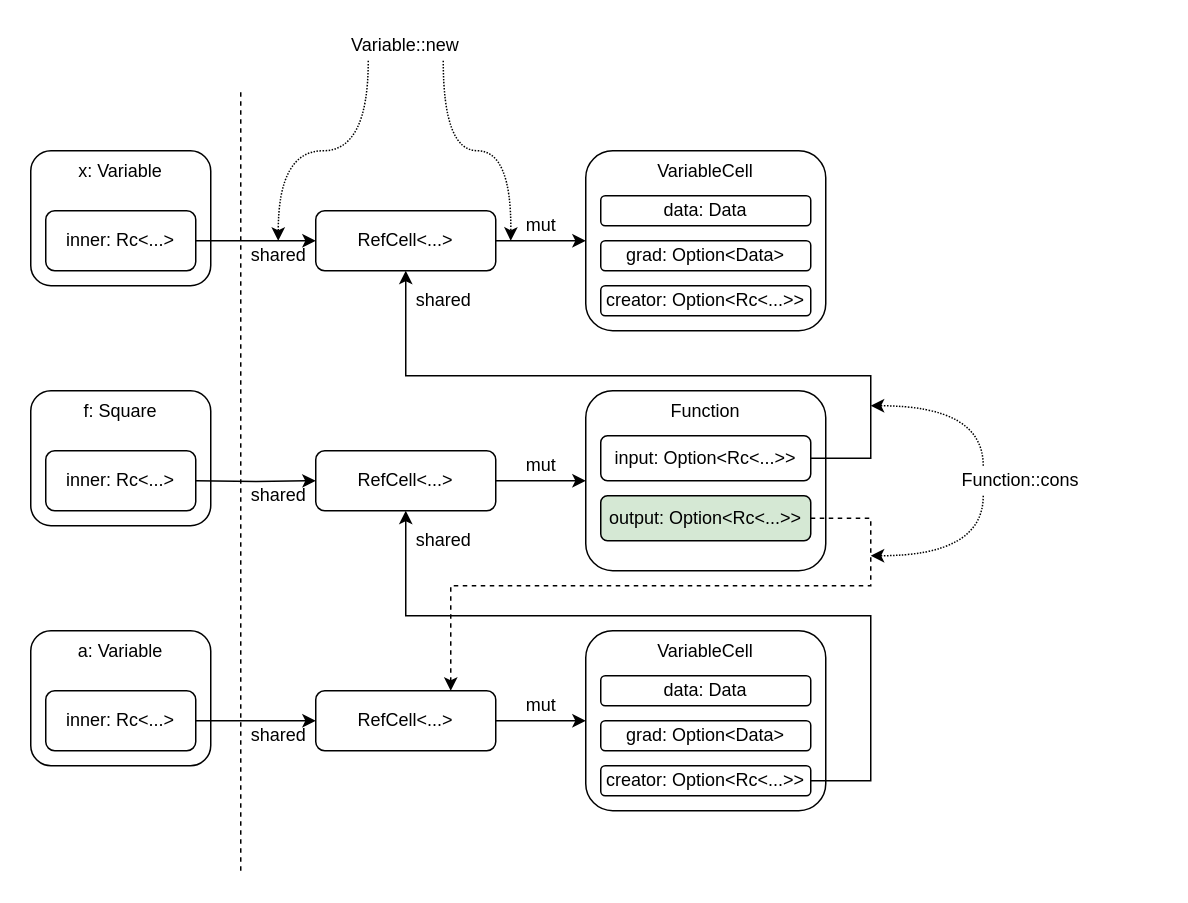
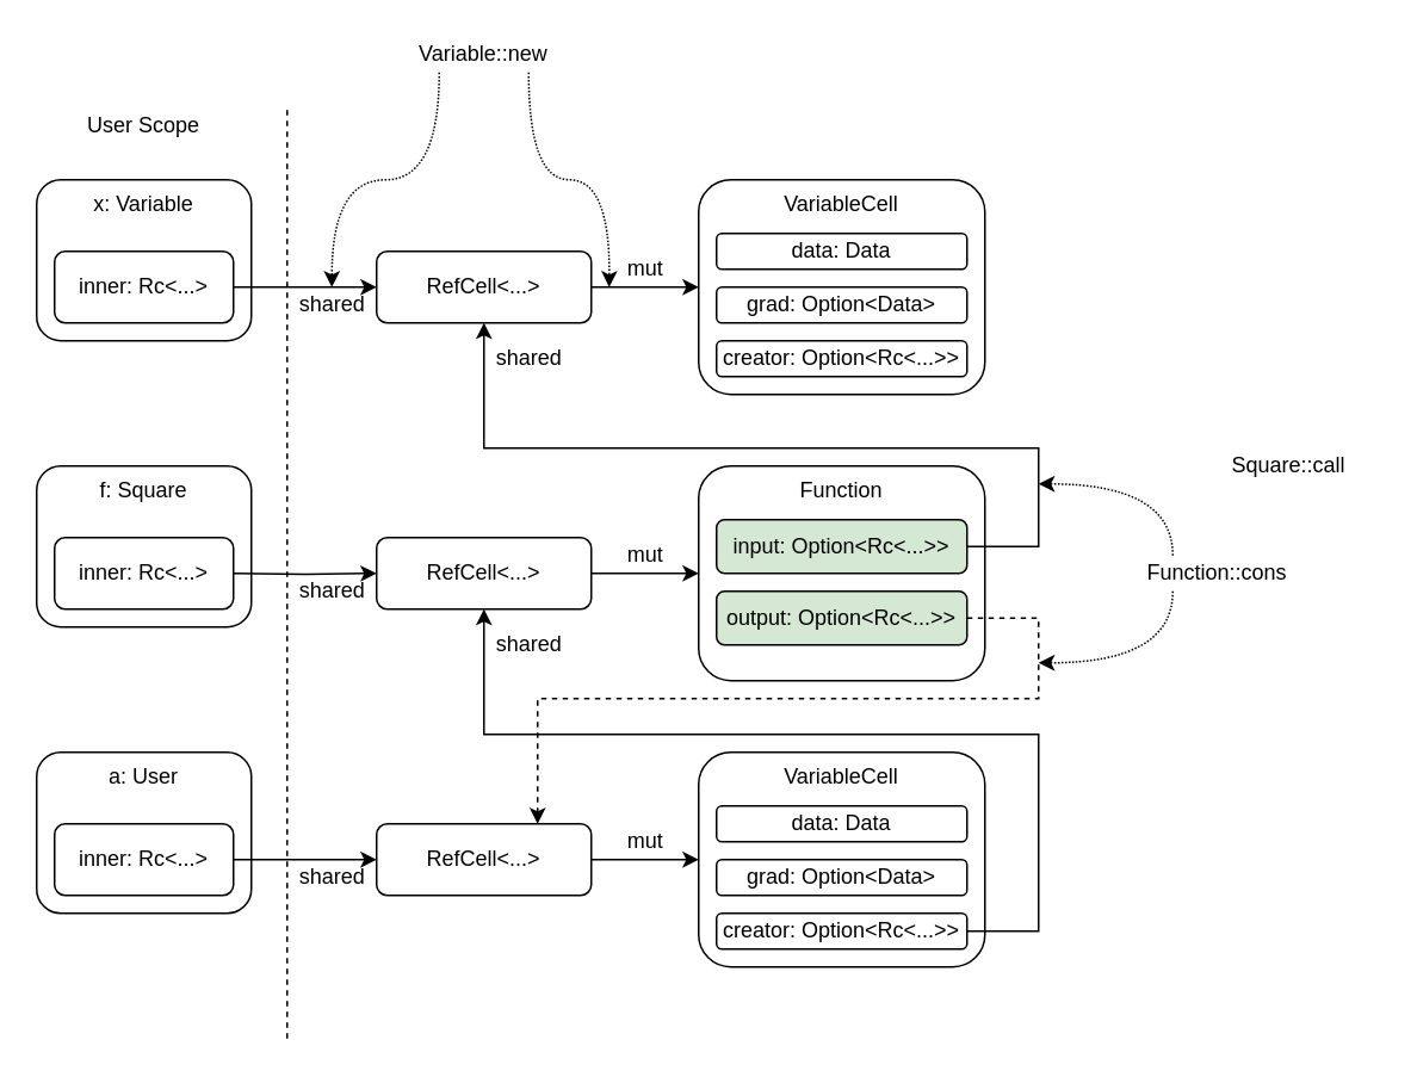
  <mxCell id="0" />
  <mxCell id="1" parent="0" />
  <mxCell id="2" value="x: Variable" style="rounded=1;whiteSpace=wrap;html=1;verticalAlign=top;" parent="1" vertex="1"><mxGeometry x="20" y="100" width="120" height="90" as="geometry" /></mxCell>
  <mxCell id="3" style="edgeStyle=orthogonalEdgeStyle;rounded=0;orthogonalLoop=1;jettySize=auto;html=1;exitX=1;exitY=0.5;exitDx=0;exitDy=0;" edge="1" parent="1" source="4" target="6"><mxGeometry relative="1" as="geometry" /></mxCell>
  <mxCell id="4" value="inner: Rc&amp;lt;...&amp;gt;" style="rounded=1;whiteSpace=wrap;html=1;" vertex="1" parent="1"><mxGeometry x="30" y="140" width="100" height="40" as="geometry" /></mxCell>
  <mxCell id="5" style="edgeStyle=orthogonalEdgeStyle;rounded=0;orthogonalLoop=1;jettySize=auto;html=1;exitX=1;exitY=0.5;exitDx=0;exitDy=0;" edge="1" parent="1" source="6" target="7"><mxGeometry relative="1" as="geometry" /></mxCell>
  <mxCell id="6" value="RefCell&amp;lt;...&amp;gt;" style="rounded=1;whiteSpace=wrap;html=1;" vertex="1" parent="1"><mxGeometry x="210" y="140" width="120" height="40" as="geometry" /></mxCell>
  <mxCell id="7" value="VariableCell" style="rounded=1;whiteSpace=wrap;html=1;verticalAlign=top;" vertex="1" parent="1"><mxGeometry x="390" y="100" width="160" height="120" as="geometry" /></mxCell>
  <mxCell id="8" value="data: Data" style="rounded=1;whiteSpace=wrap;html=1;" vertex="1" parent="1"><mxGeometry x="400" y="130" width="140" height="20" as="geometry" /></mxCell>
  <mxCell id="9" value="grad: Option&amp;lt;Data&amp;gt;" style="rounded=1;whiteSpace=wrap;html=1;" vertex="1" parent="1"><mxGeometry x="400" y="160" width="140" height="20" as="geometry" /></mxCell>
  <mxCell id="10" value="creator: Option&amp;lt;Rc&amp;lt;...&amp;gt;&amp;gt;" style="rounded=1;whiteSpace=wrap;html=1;" vertex="1" parent="1"><mxGeometry x="400" y="190" width="140" height="20" as="geometry" /></mxCell>
  <mxCell id="11" value="f: Square" style="rounded=1;whiteSpace=wrap;html=1;verticalAlign=top;" vertex="1" parent="1"><mxGeometry x="20" y="260" width="120" height="90" as="geometry" /></mxCell>
  <mxCell id="12" value="inner: Rc&amp;lt;...&amp;gt;" style="rounded=1;whiteSpace=wrap;html=1;" vertex="1" parent="1"><mxGeometry x="30" y="300" width="100" height="40" as="geometry" /></mxCell>
  <mxCell id="13" style="edgeStyle=orthogonalEdgeStyle;rounded=0;orthogonalLoop=1;jettySize=auto;html=1;exitX=1;exitY=0.5;exitDx=0;exitDy=0;" edge="1" parent="1" source="14" target="15"><mxGeometry relative="1" as="geometry" /></mxCell>
  <mxCell id="14" value="RefCell&amp;lt;...&amp;gt;" style="rounded=1;whiteSpace=wrap;html=1;" vertex="1" parent="1"><mxGeometry x="210" y="300" width="120" height="40" as="geometry" /></mxCell>
  <mxCell id="15" value="Function" style="rounded=1;whiteSpace=wrap;html=1;verticalAlign=top;" vertex="1" parent="1"><mxGeometry x="390" y="260" width="160" height="120" as="geometry" /></mxCell>
  <mxCell id="16" style="edgeStyle=orthogonalEdgeStyle;rounded=0;orthogonalLoop=1;jettySize=auto;html=1;exitX=1;exitY=0.5;exitDx=0;exitDy=0;entryX=0.5;entryY=1;entryDx=0;entryDy=0;" edge="1" parent="1" source="17" target="6"><mxGeometry relative="1" as="geometry"><Array as="points"><mxPoint x="580" y="305" /><mxPoint x="580" y="250" /><mxPoint x="270" y="250" /></Array></mxGeometry></mxCell>
- <mxCell id="17" value="input: Option&amp;lt;Rc&amp;lt;...&amp;gt;&amp;gt;" style="rounded=1;whiteSpace=wrap;html=1;" vertex="1" parent="1"><mxGeometry x="400" y="290" width="140" height="30" as="geometry" /></mxCell>
+ <mxCell id="17" value="input: Option&amp;lt;Rc&amp;lt;...&amp;gt;&amp;gt;" style="rounded=1;whiteSpace=wrap;html=1;fillColor=#d5e8d4;" vertex="1" parent="1"><mxGeometry x="400" y="290" width="140" height="30" as="geometry" /></mxCell>
  <mxCell id="18" style="edgeStyle=orthogonalEdgeStyle;rounded=0;orthogonalLoop=1;jettySize=auto;html=1;exitX=1;exitY=0.5;exitDx=0;exitDy=0;" edge="1" parent="1" target="14"><mxGeometry relative="1" as="geometry"><mxPoint x="130" y="320" as="sourcePoint" /></mxGeometry></mxCell>
  <mxCell id="19" style="edgeStyle=orthogonalEdgeStyle;rounded=0;orthogonalLoop=1;jettySize=auto;html=1;exitX=1;exitY=0.5;exitDx=0;exitDy=0;entryX=0.75;entryY=0;entryDx=0;entryDy=0;dashed=1;" edge="1" parent="1" source="20" target="25"><mxGeometry relative="1" as="geometry"><Array as="points"><mxPoint x="580" y="345" /><mxPoint x="580" y="390" /><mxPoint x="300" y="390" /></Array></mxGeometry></mxCell>
  <mxCell id="20" value="output: Option&amp;lt;Rc&amp;lt;...&amp;gt;&amp;gt;" style="rounded=1;whiteSpace=wrap;html=1;fillColor=#d5e8d4;" vertex="1" parent="1"><mxGeometry x="400" y="330" width="140" height="30" as="geometry" /></mxCell>
- <mxCell id="21" value="a: Variable" style="rounded=1;whiteSpace=wrap;html=1;verticalAlign=top;" vertex="1" parent="1"><mxGeometry x="20" y="420" width="120" height="90" as="geometry" /></mxCell>
+ <mxCell id="21" value="a: User" style="rounded=1;whiteSpace=wrap;html=1;verticalAlign=top;" vertex="1" parent="1"><mxGeometry x="20" y="420" width="120" height="90" as="geometry" /></mxCell>
  <mxCell id="22" style="edgeStyle=orthogonalEdgeStyle;rounded=0;orthogonalLoop=1;jettySize=auto;html=1;exitX=1;exitY=0.5;exitDx=0;exitDy=0;" edge="1" parent="1" source="23" target="25"><mxGeometry relative="1" as="geometry" /></mxCell>
  <mxCell id="23" value="inner: Rc&amp;lt;...&amp;gt;" style="rounded=1;whiteSpace=wrap;html=1;" vertex="1" parent="1"><mxGeometry x="30" y="460" width="100" height="40" as="geometry" /></mxCell>
  <mxCell id="24" style="edgeStyle=orthogonalEdgeStyle;rounded=0;orthogonalLoop=1;jettySize=auto;html=1;exitX=1;exitY=0.5;exitDx=0;exitDy=0;" edge="1" parent="1" source="25" target="26"><mxGeometry relative="1" as="geometry" /></mxCell>
  <mxCell id="25" value="RefCell&amp;lt;...&amp;gt;" style="rounded=1;whiteSpace=wrap;html=1;" vertex="1" parent="1"><mxGeometry x="210" y="460" width="120" height="40" as="geometry" /></mxCell>
  <mxCell id="26" value="VariableCell" style="rounded=1;whiteSpace=wrap;html=1;verticalAlign=top;" vertex="1" parent="1"><mxGeometry x="390" y="420" width="160" height="120" as="geometry" /></mxCell>
  <mxCell id="27" value="data: Data" style="rounded=1;whiteSpace=wrap;html=1;" vertex="1" parent="1"><mxGeometry x="400" y="450" width="140" height="20" as="geometry" /></mxCell>
  <mxCell id="28" value="grad: Option&amp;lt;Data&amp;gt;" style="rounded=1;whiteSpace=wrap;html=1;" vertex="1" parent="1"><mxGeometry x="400" y="480" width="140" height="20" as="geometry" /></mxCell>
  <mxCell id="29" style="edgeStyle=orthogonalEdgeStyle;rounded=0;orthogonalLoop=1;jettySize=auto;html=1;exitX=1;exitY=0.5;exitDx=0;exitDy=0;" edge="1" parent="1" source="30" target="14"><mxGeometry relative="1" as="geometry"><Array as="points"><mxPoint x="580" y="520" /><mxPoint x="580" y="410" /><mxPoint x="270" y="410" /></Array></mxGeometry></mxCell>
  <mxCell id="30" value="creator: Option&amp;lt;Rc&amp;lt;...&amp;gt;&amp;gt;" style="rounded=1;whiteSpace=wrap;html=1;" vertex="1" parent="1"><mxGeometry x="400" y="510" width="140" height="20" as="geometry" /></mxCell>
  <mxCell id="31" value="" style="endArrow=none;dashed=1;html=1;" edge="1" parent="1"><mxGeometry width="50" height="50" relative="1" as="geometry"><mxPoint x="160" y="580" as="sourcePoint" /><mxPoint x="160" y="60" as="targetPoint" /></mxGeometry></mxCell>
+ <mxCell id="32" value="User Scope" style="text;html=1;strokeColor=none;fillColor=none;align=center;verticalAlign=middle;whiteSpace=wrap;rounded=0;" vertex="1" parent="1"><mxGeometry x="20" y="60" width="120" height="20" as="geometry" /></mxCell>
  <mxCell id="33" value="mut" style="text;html=1;align=center;verticalAlign=middle;resizable=0;points=[];autosize=1;" vertex="1" parent="1"><mxGeometry x="340" y="140" width="40" height="20" as="geometry" /></mxCell>
  <mxCell id="34" value="mut" style="text;html=1;align=center;verticalAlign=middle;resizable=0;points=[];autosize=1;" vertex="1" parent="1"><mxGeometry x="340" y="300" width="40" height="20" as="geometry" /></mxCell>
  <mxCell id="35" value="mut" style="text;html=1;align=center;verticalAlign=middle;resizable=0;points=[];autosize=1;" vertex="1" parent="1"><mxGeometry x="340" y="460" width="40" height="20" as="geometry" /></mxCell>
  <mxCell id="36" value="shared" style="text;html=1;align=center;verticalAlign=middle;resizable=0;points=[];autosize=1;" vertex="1" parent="1"><mxGeometry x="270" y="190" width="50" height="20" as="geometry" /></mxCell>
  <mxCell id="37" value="shared" style="text;html=1;align=center;verticalAlign=middle;resizable=0;points=[];autosize=1;" vertex="1" parent="1"><mxGeometry x="160" y="160" width="50" height="20" as="geometry" /></mxCell>
  <mxCell id="38" value="shared" style="text;html=1;align=center;verticalAlign=middle;resizable=0;points=[];autosize=1;" vertex="1" parent="1"><mxGeometry x="160" y="320" width="50" height="20" as="geometry" /></mxCell>
  <mxCell id="39" value="shared" style="text;html=1;align=center;verticalAlign=middle;resizable=0;points=[];autosize=1;" vertex="1" parent="1"><mxGeometry x="270" y="350" width="50" height="20" as="geometry" /></mxCell>
  <mxCell id="40" value="shared" style="text;html=1;align=center;verticalAlign=middle;resizable=0;points=[];autosize=1;" vertex="1" parent="1"><mxGeometry x="160" y="480" width="50" height="20" as="geometry" /></mxCell>
  <mxCell id="41" style="edgeStyle=orthogonalEdgeStyle;rounded=0;orthogonalLoop=1;jettySize=auto;html=1;exitX=0.25;exitY=1;exitDx=0;exitDy=0;curved=1;dashed=1;dashPattern=1 1;" edge="1" parent="1" source="43" target="37"><mxGeometry relative="1" as="geometry" /></mxCell>
  <mxCell id="42" style="edgeStyle=orthogonalEdgeStyle;rounded=0;orthogonalLoop=1;jettySize=auto;html=1;exitX=0.75;exitY=1;exitDx=0;exitDy=0;curved=1;dashed=1;dashPattern=1 1;" edge="1" parent="1" source="43"><mxGeometry relative="1" as="geometry"><mxPoint x="340" y="160" as="targetPoint" /></mxGeometry></mxCell>
  <mxCell id="43" value="Variable::new" style="text;html=1;strokeColor=none;fillColor=none;align=center;verticalAlign=middle;whiteSpace=wrap;rounded=0;" vertex="1" parent="1"><mxGeometry x="220" y="20" width="100" height="20" as="geometry" /></mxCell>
  <mxCell id="44" style="edgeStyle=orthogonalEdgeStyle;curved=1;rounded=0;orthogonalLoop=1;jettySize=auto;html=1;dashed=1;dashPattern=1 1;exitX=0.25;exitY=0;exitDx=0;exitDy=0;" edge="1" parent="1" source="46"><mxGeometry relative="1" as="geometry"><mxPoint x="580" y="270" as="targetPoint" /><Array as="points"><mxPoint x="655" y="270" /></Array></mxGeometry></mxCell>
  <mxCell id="45" style="edgeStyle=orthogonalEdgeStyle;curved=1;rounded=0;orthogonalLoop=1;jettySize=auto;html=1;exitX=0.25;exitY=1;exitDx=0;exitDy=0;dashed=1;dashPattern=1 1;" edge="1" parent="1" source="46"><mxGeometry relative="1" as="geometry"><mxPoint x="580" y="370" as="targetPoint" /><Array as="points"><mxPoint x="655" y="370" /><mxPoint x="580" y="370" /></Array></mxGeometry></mxCell>
  <mxCell id="46" value="Function::cons" style="text;html=1;strokeColor=none;fillColor=none;align=center;verticalAlign=middle;whiteSpace=wrap;rounded=0;" vertex="1" parent="1"><mxGeometry x="630" y="310" width="100" height="20" as="geometry" /></mxCell>
+ <mxCell id="47" value="Square::call" style="text;html=1;strokeColor=none;fillColor=none;align=center;verticalAlign=middle;whiteSpace=wrap;rounded=0;" vertex="1" parent="1"><mxGeometry x="670" y="250" width="100" height="20" as="geometry" /></mxCell>
